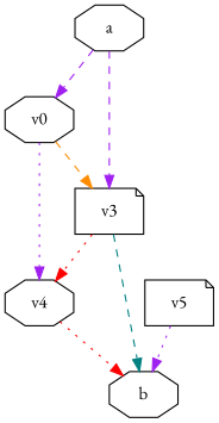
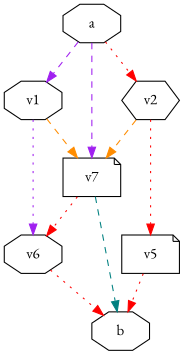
  digraph {
    fontname="EB Garamond"
    node [fontname="EB Garamond" shape=octagon]
    edge [color=red fontname="EB Garamond" style=dotted weight=3]
    a
-   v1 [label=v0]
-   v3 [shape=note]
-   v4
+   v1
+   v2 [shape=hexagon]
+   v3 [shape=note label=v7]
+   v4 [label=v6]
    v5 [shape=note]
    b
    a -> v1 [color=purple style=dashed]
+   a -> v2
    a -> v3 [color=purple style=dashed weight=5]
    v1 -> v3 [color=darkorange style=dashed weight=4]
    v1 -> v4 [color=purple]
+   v2 -> v3 [color=darkorange style=dashed weight=2]
+   v2 -> v5 [weight=2]
    v3 -> v4 [weight=2]
    v3 -> b [color=teal style=dashed weight=1]
    v4 -> b [weight=4]
-   v5 -> b [color=purple weight=5]
+   v5 -> b [weight=5]
  }
